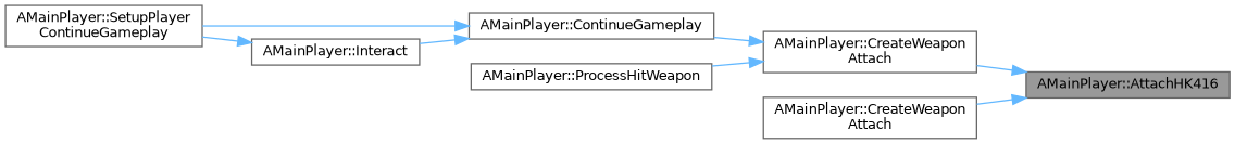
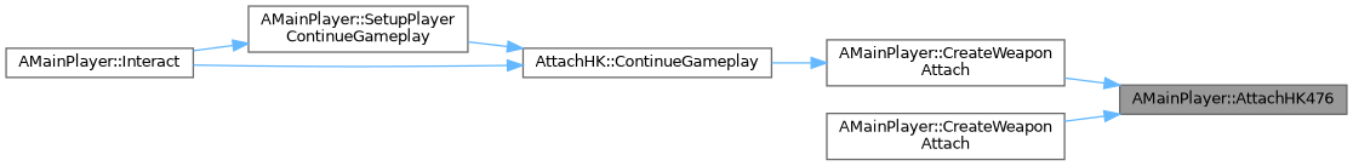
  digraph {
    rankdir=RL
    node [color=grey40 fillcolor=white fontname=Helvetica fontsize=10 shape=box style=filled]
    edge [color=steelblue1 dir=back fontname=Helvetica fontsize=10 labelfontname=Helvetica labelfontsize=10 style=solid]
-   n1 [color=gray40 fillcolor=grey60 fontcolor=black height=0.2 label="AMainPlayer::AttachHK416" width=0.4]
+   n1 [color=gray40 fillcolor=grey60 fontcolor=black height=0.2 label="AMainPlayer::AttachHK476" width=0.4]
    n2 [height=0.2 label="AMainPlayer::CreateWeapon\lAttach" width=0.4]
    n3 [height=0.2 label="AMainPlayer::CreateWeapon\lAttach" width=0.4]
-   n4 [height=0.2 label="AMainPlayer::ContinueGameplay" width=0.4]
-   n5 [height=0.2 label="AMainPlayer::ProcessHitWeapon" width=0.4]
+   n4 [height=0.2 label="AttachHK::ContinueGameplay" width=0.4]
    n6 [height=0.2 label="AMainPlayer::SetupPlayer\lContinueGameplay" width=0.4]
    n7 [height=0.2 label="AMainPlayer::Interact" width=0.4]
    n1 -> n2
    n1 -> n3
    n2 -> n4
-   n2 -> n5
    n4 -> n6
    n4 -> n7
-   n7 -> n6
+   n6 -> n7
  }
